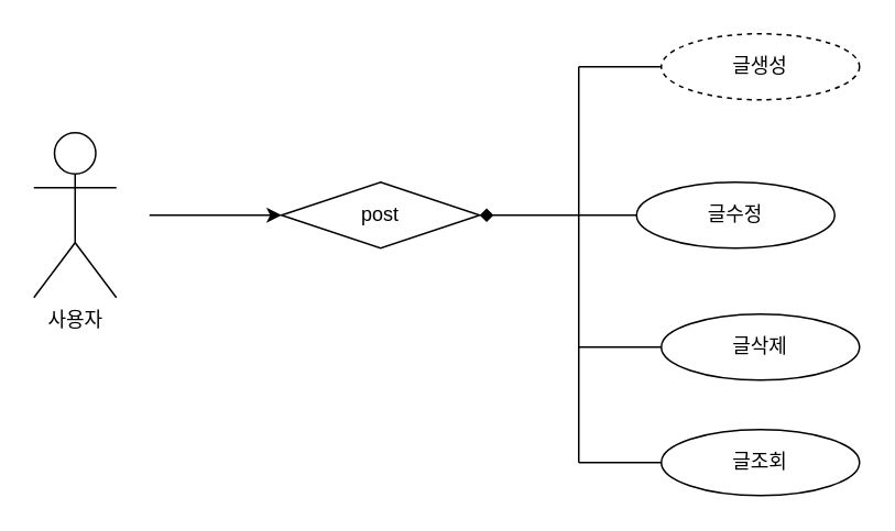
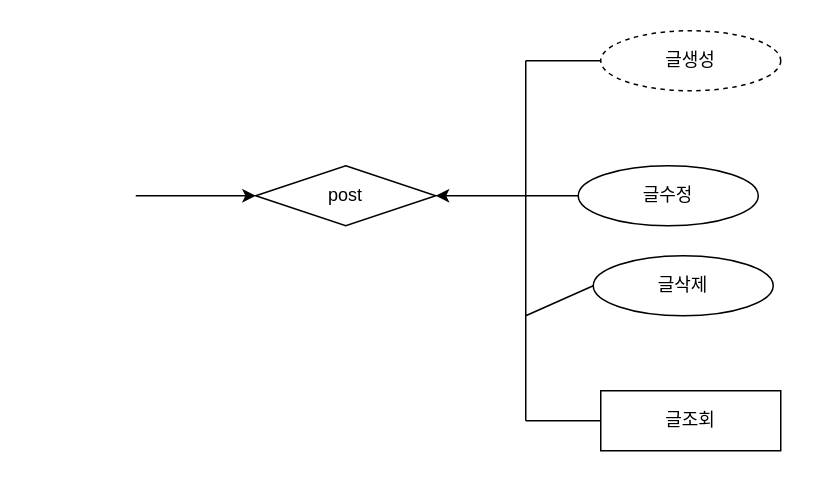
  <mxCell id="0" />
  <mxCell id="1" parent="0" />
- <mxCell id="2" value="사용자" style="shape=umlActor;verticalLabelPosition=bottom;verticalAlign=top;html=1;outlineConnect=0;" parent="1" vertex="1"><mxGeometry x="20" y="80" width="50" height="100" as="geometry" /></mxCell>
  <mxCell id="3" value="post" style="rhombus;whiteSpace=wrap;html=1;" parent="1" vertex="1"><mxGeometry x="170" y="110" width="120" height="40" as="geometry" /></mxCell>
  <mxCell id="4" value="" style="endArrow=classic;html=1;entryX=0;entryY=0.5;entryDx=0;entryDy=0;" parent="1" target="3" edge="1"><mxGeometry width="50" height="50" relative="1" as="geometry"><mxPoint x="90" y="130" as="sourcePoint" /><mxPoint x="530" y="210" as="targetPoint" /><Array as="points" /></mxGeometry></mxCell>
  <mxCell id="5" value="글생성" style="ellipse;whiteSpace=wrap;html=1;dashed=1;" parent="1" vertex="1"><mxGeometry x="400" y="20" width="120" height="40" as="geometry" /></mxCell>
  <mxCell id="6" value="글수정" style="ellipse;whiteSpace=wrap;html=1;" parent="1" vertex="1"><mxGeometry x="385" y="110" width="120" height="40" as="geometry" /></mxCell>
- <mxCell id="7" value="글삭제" style="ellipse;whiteSpace=wrap;html=1;" parent="1" vertex="1"><mxGeometry x="400" y="190" width="120" height="40" as="geometry" /></mxCell>
+ <mxCell id="7" value="글삭제" style="ellipse;whiteSpace=wrap;html=1;" parent="1" vertex="1"><mxGeometry x="395" y="170" width="120" height="40" as="geometry" /></mxCell>
  <mxCell id="8" value="" style="endArrow=none;html=1;" parent="1" edge="1"><mxGeometry width="50" height="50" relative="1" as="geometry"><mxPoint x="350" y="280" as="sourcePoint" /><mxPoint x="350" y="40" as="targetPoint" /></mxGeometry></mxCell>
- <mxCell id="9" value="" style="endArrow=diamond;html=1;entryX=1;entryY=0.5;entryDx=0;entryDy=0;exitX=0;exitY=0.5;exitDx=0;exitDy=0;" parent="1" source="6" target="3" edge="1"><mxGeometry width="50" height="50" relative="1" as="geometry"><mxPoint x="480" y="260" as="sourcePoint" /><mxPoint x="530" y="210" as="targetPoint" /></mxGeometry></mxCell>
+ <mxCell id="9" value="" style="endArrow=classic;html=1;entryX=1;entryY=0.5;entryDx=0;entryDy=0;exitX=0;exitY=0.5;exitDx=0;exitDy=0;" parent="1" source="6" target="3" edge="1"><mxGeometry width="50" height="50" relative="1" as="geometry"><mxPoint x="480" y="260" as="sourcePoint" /><mxPoint x="530" y="210" as="targetPoint" /></mxGeometry></mxCell>
  <mxCell id="10" value="" style="endArrow=none;html=1;exitX=0;exitY=0.5;exitDx=0;exitDy=0;" parent="1" source="5" edge="1"><mxGeometry width="50" height="50" relative="1" as="geometry"><mxPoint x="480" y="260" as="sourcePoint" /><mxPoint x="350" y="40" as="targetPoint" /></mxGeometry></mxCell>
  <mxCell id="11" value="" style="endArrow=none;html=1;entryX=0;entryY=0.5;entryDx=0;entryDy=0;" parent="1" target="7" edge="1"><mxGeometry width="50" height="50" relative="1" as="geometry"><mxPoint x="350" y="210" as="sourcePoint" /><mxPoint x="530" y="210" as="targetPoint" /></mxGeometry></mxCell>
- <mxCell id="12" value="글조회" style="ellipse;whiteSpace=wrap;html=1;" parent="1" vertex="1"><mxGeometry x="400" y="260" width="120" height="40" as="geometry" /></mxCell>
+ <mxCell id="12" value="글조회" style="whiteSpace=wrap;html=1;rounded=0;" parent="1" vertex="1"><mxGeometry x="400" y="260" width="120" height="40" as="geometry" /></mxCell>
  <mxCell id="13" value="" style="endArrow=none;html=1;entryX=0;entryY=0.5;entryDx=0;entryDy=0;" parent="1" target="12" edge="1"><mxGeometry width="50" height="50" relative="1" as="geometry"><mxPoint x="350" y="280" as="sourcePoint" /><mxPoint x="530" y="210" as="targetPoint" /></mxGeometry></mxCell>
